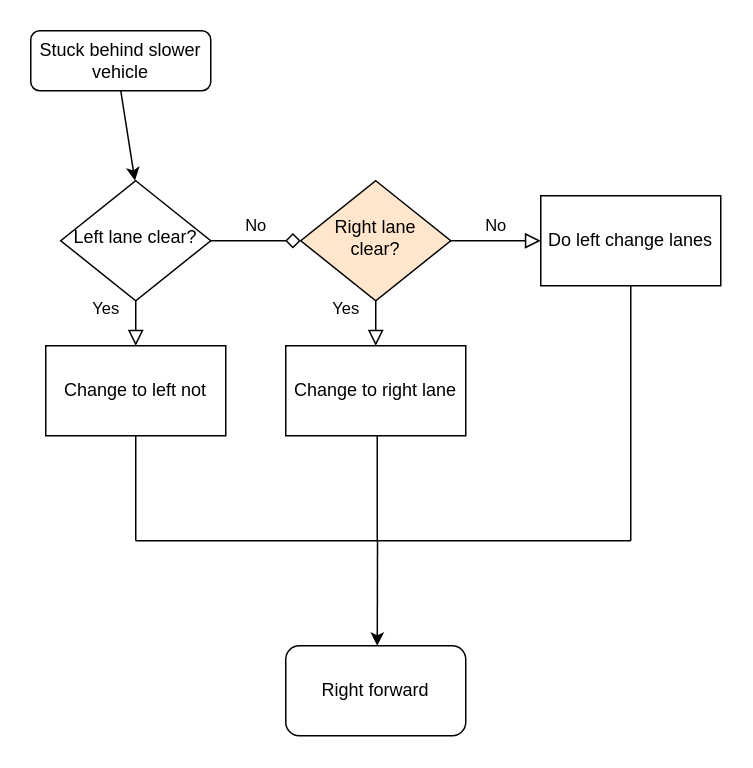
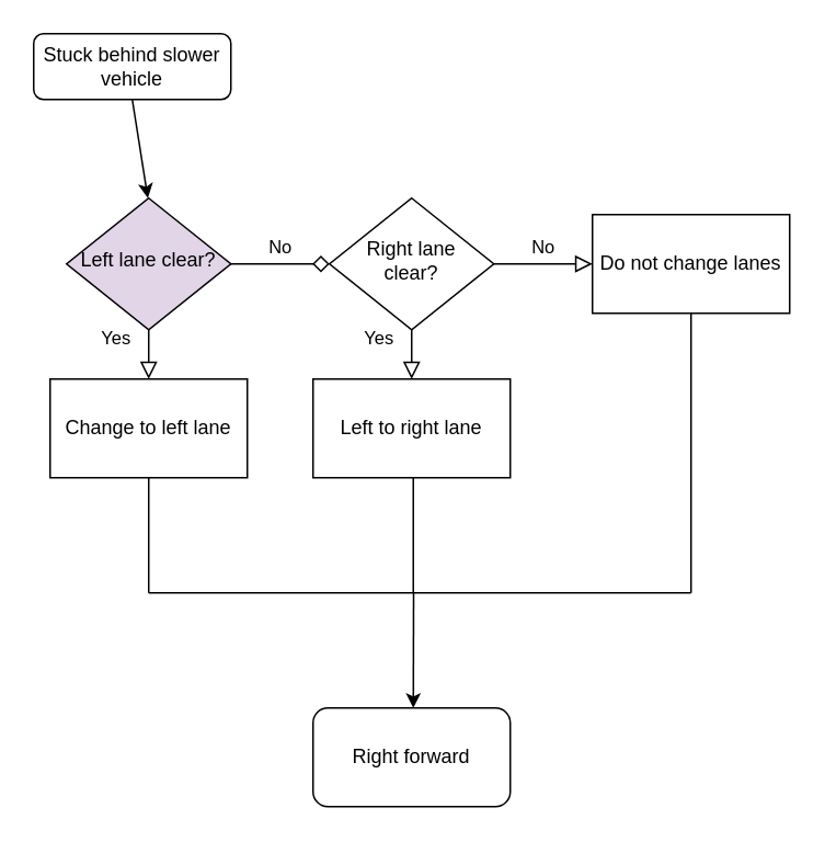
  <mxCell id="0" />
  <mxCell id="1" parent="0" />
  <mxCell id="2" value="Stuck behind slower vehicle" style="rounded=1;whiteSpace=wrap;html=1;fontSize=12;glass=0;strokeWidth=1;shadow=0;" parent="1" vertex="1"><mxGeometry x="20" y="20" width="120" height="40" as="geometry" /></mxCell>
  <mxCell id="3" value="Yes" style="rounded=0;html=1;jettySize=auto;orthogonalLoop=1;fontSize=11;endArrow=block;endFill=0;endSize=8;strokeWidth=1;shadow=0;labelBackgroundColor=none;edgeStyle=orthogonalEdgeStyle;" parent="1" source="4" edge="1"><mxGeometry x="-0.6" y="-20" relative="1" as="geometry"><mxPoint y="-1" as="offset" /><mxPoint x="90" y="230" as="targetPoint" /></mxGeometry></mxCell>
- <mxCell id="4" value="Left lane clear?" style="rhombus;whiteSpace=wrap;html=1;shadow=0;fontFamily=Helvetica;fontSize=12;align=center;strokeWidth=1;spacing=6;spacingTop=-4;" parent="1" vertex="1"><mxGeometry x="40" y="120" width="100" height="80" as="geometry" /></mxCell>
- <mxCell id="5" value="Right lane clear?" style="rhombus;whiteSpace=wrap;html=1;shadow=0;fontFamily=Helvetica;fontSize=12;align=center;strokeWidth=1;spacing=6;spacingTop=-4;fillColor=#ffe6cc;" vertex="1" parent="1"><mxGeometry x="200" y="120" width="100" height="80" as="geometry" /></mxCell>
- <mxCell id="6" value="Change to left not" style="rounded=0;whiteSpace=wrap;html=1;" vertex="1" parent="1"><mxGeometry x="30" y="230" width="120" height="60" as="geometry" /></mxCell>
- <mxCell id="7" value="Change to right lane" style="rounded=0;whiteSpace=wrap;html=1;" vertex="1" parent="1"><mxGeometry x="190" y="230" width="120" height="60" as="geometry" /></mxCell>
+ <mxCell id="4" value="Left lane clear?" style="rhombus;whiteSpace=wrap;html=1;shadow=0;fontFamily=Helvetica;fontSize=12;align=center;strokeWidth=1;spacing=6;spacingTop=-4;fillColor=#e1d5e7;" parent="1" vertex="1"><mxGeometry x="40" y="120" width="100" height="80" as="geometry" /></mxCell>
+ <mxCell id="5" value="Right lane clear?" style="rhombus;whiteSpace=wrap;html=1;shadow=0;fontFamily=Helvetica;fontSize=12;align=center;strokeWidth=1;spacing=6;spacingTop=-4;" vertex="1" parent="1"><mxGeometry x="200" y="120" width="100" height="80" as="geometry" /></mxCell>
+ <mxCell id="6" value="Change to left lane" style="rounded=0;whiteSpace=wrap;html=1;" vertex="1" parent="1"><mxGeometry x="30" y="230" width="120" height="60" as="geometry" /></mxCell>
+ <mxCell id="7" value="Left to right lane" style="rounded=0;whiteSpace=wrap;html=1;" vertex="1" parent="1"><mxGeometry x="190" y="230" width="120" height="60" as="geometry" /></mxCell>
  <mxCell id="8" value="" style="endArrow=classic;html=1;rounded=0;entryX=0.5;entryY=0;entryDx=0;entryDy=0;exitX=0.5;exitY=1;exitDx=0;exitDy=0;" edge="1" parent="1" source="2"><mxGeometry width="50" height="50" relative="1" as="geometry"><mxPoint x="89.47" y="70" as="sourcePoint" /><mxPoint x="89.47" y="120" as="targetPoint" /></mxGeometry></mxCell>
  <mxCell id="9" value="No" style="rounded=0;html=1;jettySize=auto;orthogonalLoop=1;fontSize=11;endArrow=diamond;endFill=0;endSize=8;strokeWidth=1;shadow=0;labelBackgroundColor=none;edgeStyle=orthogonalEdgeStyle;entryX=0;entryY=0.5;entryDx=0;entryDy=0;exitX=1;exitY=0.5;exitDx=0;exitDy=0;" edge="1" parent="1" source="4" target="5"><mxGeometry y="10" relative="1" as="geometry"><mxPoint as="offset" /><mxPoint x="180" y="130" as="sourcePoint" /><mxPoint x="180" y="160" as="targetPoint" /></mxGeometry></mxCell>
  <mxCell id="10" value="Yes" style="rounded=0;html=1;jettySize=auto;orthogonalLoop=1;fontSize=11;endArrow=block;endFill=0;endSize=8;strokeWidth=1;shadow=0;labelBackgroundColor=none;edgeStyle=orthogonalEdgeStyle;" edge="1" parent="1"><mxGeometry x="-0.6" y="-20" relative="1" as="geometry"><mxPoint y="-1" as="offset" /><mxPoint x="250" y="200" as="sourcePoint" /><mxPoint x="250" y="230" as="targetPoint" /></mxGeometry></mxCell>
  <mxCell id="11" value="No" style="rounded=0;html=1;jettySize=auto;orthogonalLoop=1;fontSize=11;endArrow=block;endFill=0;endSize=8;strokeWidth=1;shadow=0;labelBackgroundColor=none;edgeStyle=orthogonalEdgeStyle;entryX=0;entryY=0.5;entryDx=0;entryDy=0;exitX=1;exitY=0.5;exitDx=0;exitDy=0;" edge="1" parent="1"><mxGeometry y="10" relative="1" as="geometry"><mxPoint as="offset" /><mxPoint x="300" y="160" as="sourcePoint" /><mxPoint x="360" y="160" as="targetPoint" /></mxGeometry></mxCell>
- <mxCell id="12" value="Do left change lanes" style="rounded=0;whiteSpace=wrap;html=1;" vertex="1" parent="1"><mxGeometry x="360" y="130" width="120" height="60" as="geometry" /></mxCell>
+ <mxCell id="12" value="Do not change lanes" style="rounded=0;whiteSpace=wrap;html=1;" vertex="1" parent="1"><mxGeometry x="360" y="130" width="120" height="60" as="geometry" /></mxCell>
  <mxCell id="13" value="" style="endArrow=none;html=1;rounded=0;entryX=0.5;entryY=1;entryDx=0;entryDy=0;" edge="1" parent="1" target="12"><mxGeometry width="50" height="50" relative="1" as="geometry"><mxPoint x="420" y="360" as="sourcePoint" /><mxPoint x="250" y="230" as="targetPoint" /></mxGeometry></mxCell>
  <mxCell id="14" value="Right forward" style="rounded=1;whiteSpace=wrap;html=1;" vertex="1" parent="1"><mxGeometry x="190" y="430" width="120" height="60" as="geometry" /></mxCell>
  <mxCell id="15" value="" style="endArrow=none;html=1;rounded=0;entryX=0.5;entryY=1;entryDx=0;entryDy=0;" edge="1" parent="1" target="6"><mxGeometry width="50" height="50" relative="1" as="geometry"><mxPoint x="90" y="360" as="sourcePoint" /><mxPoint x="250" y="270" as="targetPoint" /></mxGeometry></mxCell>
  <mxCell id="16" value="" style="endArrow=none;html=1;rounded=0;entryX=0.5;entryY=1;entryDx=0;entryDy=0;" edge="1" parent="1"><mxGeometry width="50" height="50" relative="1" as="geometry"><mxPoint x="251" y="360" as="sourcePoint" /><mxPoint x="251" y="290" as="targetPoint" /></mxGeometry></mxCell>
  <mxCell id="17" value="" style="endArrow=none;html=1;rounded=0;" edge="1" parent="1"><mxGeometry width="50" height="50" relative="1" as="geometry"><mxPoint x="90" y="360" as="sourcePoint" /><mxPoint x="420" y="360" as="targetPoint" /></mxGeometry></mxCell>
  <mxCell id="18" value="" style="endArrow=classic;html=1;rounded=0;" edge="1" parent="1"><mxGeometry width="50" height="50" relative="1" as="geometry"><mxPoint x="251.17" y="360" as="sourcePoint" /><mxPoint x="251" y="430" as="targetPoint" /></mxGeometry></mxCell>
